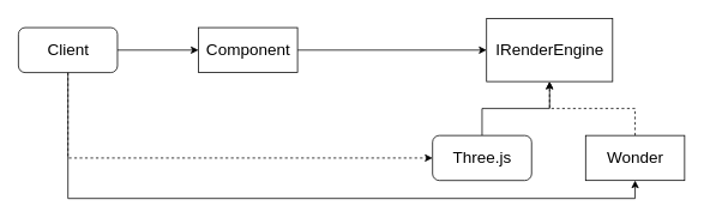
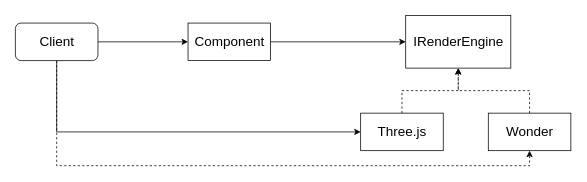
  <mxCell id="0" />
  <mxCell id="1" parent="0" />
  <mxCell id="2" style="edgeStyle=orthogonalEdgeStyle;rounded=0;orthogonalLoop=1;jettySize=auto;html=1;" edge="1" parent="1" source="3" target="8"><mxGeometry relative="1" as="geometry" /></mxCell>
- <mxCell id="3" value="Component" style="html=1;fontSize=18;" vertex="1" parent="1"><mxGeometry x="220" y="30" width="110" height="50" as="geometry" /></mxCell>
- <mxCell id="4" style="edgeStyle=orthogonalEdgeStyle;rounded=0;orthogonalLoop=1;jettySize=auto;html=1;entryX=0.5;entryY=1;entryDx=0;entryDy=0;" edge="1" parent="1" source="5" target="8"><mxGeometry relative="1" as="geometry" /></mxCell>
- <mxCell id="5" value="Three.js" style="html=1;fontSize=18;rounded=1;" vertex="1" parent="1"><mxGeometry x="480" y="150" width="110" height="50" as="geometry" /></mxCell>
+ <mxCell id="3" value="Component" style="html=1;fontSize=18;" vertex="1" parent="1"><mxGeometry x="250" y="30" width="110" height="50" as="geometry" /></mxCell>
+ <mxCell id="4" style="edgeStyle=orthogonalEdgeStyle;rounded=0;orthogonalLoop=1;jettySize=auto;html=1;entryX=0.5;entryY=1;entryDx=0;entryDy=0;dashed=1;" edge="1" parent="1" source="5" target="8"><mxGeometry relative="1" as="geometry" /></mxCell>
+ <mxCell id="5" value="Three.js" style="html=1;fontSize=18;" vertex="1" parent="1"><mxGeometry x="480" y="150" width="110" height="50" as="geometry" /></mxCell>
  <mxCell id="6" style="edgeStyle=orthogonalEdgeStyle;rounded=0;orthogonalLoop=1;jettySize=auto;html=1;entryX=0.5;entryY=1;entryDx=0;entryDy=0;dashed=1;" edge="1" parent="1" source="7" target="8"><mxGeometry relative="1" as="geometry" /></mxCell>
  <mxCell id="7" value="Wonder" style="html=1;fontSize=18;" vertex="1" parent="1"><mxGeometry x="650" y="150" width="110" height="50" as="geometry" /></mxCell>
  <mxCell id="8" value="IRenderEngine" style="html=1;fontSize=18;" vertex="1" parent="1"><mxGeometry x="540" y="20" width="140" height="70" as="geometry" /></mxCell>
  <mxCell id="9" style="edgeStyle=orthogonalEdgeStyle;rounded=0;orthogonalLoop=1;jettySize=auto;html=1;entryX=0;entryY=0.5;entryDx=0;entryDy=0;" edge="1" parent="1" source="12" target="3"><mxGeometry relative="1" as="geometry" /></mxCell>
- <mxCell id="10" style="edgeStyle=orthogonalEdgeStyle;rounded=0;orthogonalLoop=1;jettySize=auto;html=1;entryX=0;entryY=0.5;entryDx=0;entryDy=0;dashed=1;" edge="1" parent="1" source="12" target="5"><mxGeometry relative="1" as="geometry"><Array as="points"><mxPoint x="75" y="175" /></Array></mxGeometry></mxCell>
- <mxCell id="11" style="edgeStyle=orthogonalEdgeStyle;rounded=0;orthogonalLoop=1;jettySize=auto;html=1;entryX=0.5;entryY=1;entryDx=0;entryDy=0;" edge="1" parent="1" source="12" target="7"><mxGeometry relative="1" as="geometry"><Array as="points"><mxPoint x="75" y="220" /><mxPoint x="705" y="220" /></Array></mxGeometry></mxCell>
+ <mxCell id="10" style="edgeStyle=orthogonalEdgeStyle;rounded=0;orthogonalLoop=1;jettySize=auto;html=1;entryX=0;entryY=0.5;entryDx=0;entryDy=0;" edge="1" parent="1" source="12" target="5"><mxGeometry relative="1" as="geometry"><Array as="points"><mxPoint x="75" y="175" /></Array></mxGeometry></mxCell>
+ <mxCell id="11" style="edgeStyle=orthogonalEdgeStyle;rounded=0;orthogonalLoop=1;jettySize=auto;html=1;entryX=0.5;entryY=1;entryDx=0;entryDy=0;dashed=1;" edge="1" parent="1" source="12" target="7"><mxGeometry relative="1" as="geometry"><Array as="points"><mxPoint x="75" y="220" /><mxPoint x="705" y="220" /></Array></mxGeometry></mxCell>
  <mxCell id="12" value="Client" style="html=1;fontSize=18;rounded=1;" vertex="1" parent="1"><mxGeometry x="20" y="30" width="110" height="50" as="geometry" /></mxCell>
